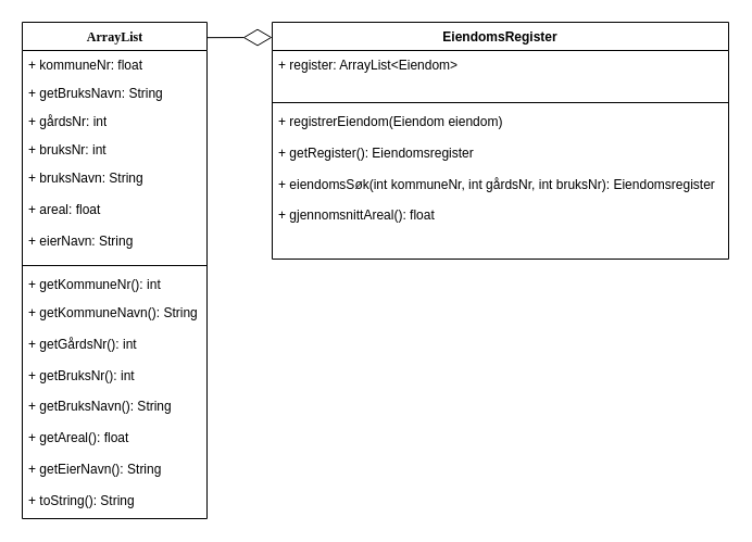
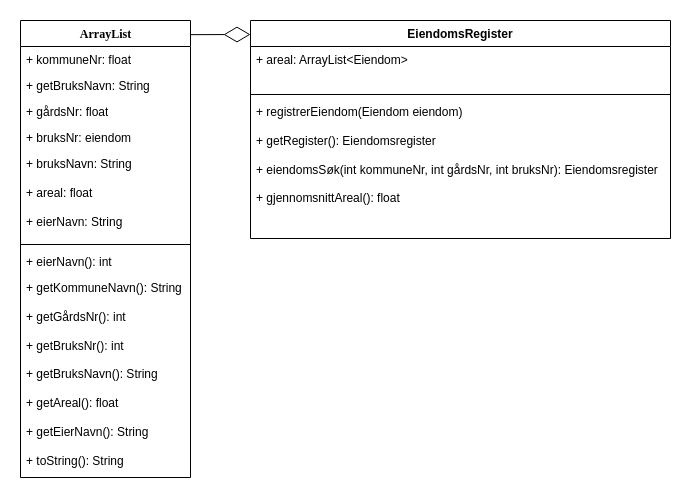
  <mxCell id="0" />
  <mxCell id="1" parent="0" />
  <mxCell id="2" value="ArrayList" style="swimlane;html=1;fontStyle=1;align=center;verticalAlign=top;childLayout=stackLayout;horizontal=1;startSize=26;horizontalStack=0;resizeParent=1;resizeLast=0;collapsible=1;marginBottom=0;swimlaneFillColor=#ffffff;rounded=0;shadow=0;comic=0;labelBackgroundColor=none;strokeWidth=1;fillColor=none;fontFamily=Verdana;fontSize=12" parent="1" vertex="1"><mxGeometry x="20" y="20" width="170" height="457" as="geometry" /></mxCell>
  <mxCell id="3" value="+ kommuneNr: float&lt;br&gt;&lt;br&gt;" style="text;html=1;strokeColor=none;fillColor=none;align=left;verticalAlign=top;spacingLeft=4;spacingRight=4;whiteSpace=wrap;overflow=hidden;rotatable=0;points=[[0,0.5],[1,0.5]];portConstraint=eastwest;" parent="2" vertex="1"><mxGeometry y="26" width="170" height="26" as="geometry" /></mxCell>
  <mxCell id="4" value="+ getBruksNavn: String" style="text;html=1;strokeColor=none;fillColor=none;align=left;verticalAlign=top;spacingLeft=4;spacingRight=4;whiteSpace=wrap;overflow=hidden;rotatable=0;points=[[0,0.5],[1,0.5]];portConstraint=eastwest;" parent="2" vertex="1"><mxGeometry y="52" width="170" height="26" as="geometry" /></mxCell>
- <mxCell id="5" value="+ gårdsNr: int" style="text;html=1;strokeColor=none;fillColor=none;align=left;verticalAlign=top;spacingLeft=4;spacingRight=4;whiteSpace=wrap;overflow=hidden;rotatable=0;points=[[0,0.5],[1,0.5]];portConstraint=eastwest;" parent="2" vertex="1"><mxGeometry y="78" width="170" height="26" as="geometry" /></mxCell>
- <mxCell id="6" value="+ bruksNr: int" style="text;html=1;strokeColor=none;fillColor=none;align=left;verticalAlign=top;spacingLeft=4;spacingRight=4;whiteSpace=wrap;overflow=hidden;rotatable=0;points=[[0,0.5],[1,0.5]];portConstraint=eastwest;" parent="2" vertex="1"><mxGeometry y="104" width="170" height="26" as="geometry" /></mxCell>
+ <mxCell id="5" value="+ gårdsNr: float" style="text;html=1;strokeColor=none;fillColor=none;align=left;verticalAlign=top;spacingLeft=4;spacingRight=4;whiteSpace=wrap;overflow=hidden;rotatable=0;points=[[0,0.5],[1,0.5]];portConstraint=eastwest;" parent="2" vertex="1"><mxGeometry y="78" width="170" height="26" as="geometry" /></mxCell>
+ <mxCell id="6" value="+ bruksNr: eiendom" style="text;html=1;strokeColor=none;fillColor=none;align=left;verticalAlign=top;spacingLeft=4;spacingRight=4;whiteSpace=wrap;overflow=hidden;rotatable=0;points=[[0,0.5],[1,0.5]];portConstraint=eastwest;" parent="2" vertex="1"><mxGeometry y="104" width="170" height="26" as="geometry" /></mxCell>
  <mxCell id="7" value="+ bruksNavn: String&lt;br&gt;&lt;br&gt;+ areal: float&lt;br&gt;&lt;br&gt;+ eierNavn: String" style="text;html=1;strokeColor=none;fillColor=none;align=left;verticalAlign=top;spacingLeft=4;spacingRight=4;whiteSpace=wrap;overflow=hidden;rotatable=0;points=[[0,0.5],[1,0.5]];portConstraint=eastwest;" parent="2" vertex="1"><mxGeometry y="130" width="170" height="90" as="geometry" /></mxCell>
  <mxCell id="8" value="" style="line;html=1;strokeWidth=1;fillColor=none;align=left;verticalAlign=middle;spacingTop=-1;spacingLeft=3;spacingRight=3;rotatable=0;labelPosition=right;points=[];portConstraint=eastwest;" parent="2" vertex="1"><mxGeometry y="220" width="170" height="8" as="geometry" /></mxCell>
- <mxCell id="9" value="+ getKommuneNr(): int" style="text;html=1;strokeColor=none;fillColor=none;align=left;verticalAlign=top;spacingLeft=4;spacingRight=4;whiteSpace=wrap;overflow=hidden;rotatable=0;points=[[0,0.5],[1,0.5]];portConstraint=eastwest;" parent="2" vertex="1"><mxGeometry y="228" width="170" height="26" as="geometry" /></mxCell>
+ <mxCell id="9" value="+ eierNavn(): int" style="text;html=1;strokeColor=none;fillColor=none;align=left;verticalAlign=top;spacingLeft=4;spacingRight=4;whiteSpace=wrap;overflow=hidden;rotatable=0;points=[[0,0.5],[1,0.5]];portConstraint=eastwest;" parent="2" vertex="1"><mxGeometry y="228" width="170" height="26" as="geometry" /></mxCell>
  <mxCell id="10" value="+ getKommuneNavn(): String&lt;br&gt;&lt;br&gt;+ getGårdsNr(): int&lt;br&gt;&lt;br&gt;+ getBruksNr(): int&lt;br&gt;&lt;br&gt;+ getBruksNavn(): String&lt;br&gt;&lt;br&gt;+ getAreal(): float&lt;br&gt;&lt;br&gt;+ getEierNavn(): String&lt;br&gt;&lt;br&gt;+ toString(): String" style="text;html=1;strokeColor=none;fillColor=none;align=left;verticalAlign=top;spacingLeft=4;spacingRight=4;whiteSpace=wrap;overflow=hidden;rotatable=0;points=[[0,0.5],[1,0.5]];portConstraint=eastwest;" parent="2" vertex="1"><mxGeometry y="254" width="170" height="196" as="geometry" /></mxCell>
  <mxCell id="11" value="EiendomsRegister" style="swimlane;fontStyle=1;align=center;verticalAlign=top;childLayout=stackLayout;horizontal=1;startSize=26;horizontalStack=0;resizeParent=1;resizeParentMax=0;resizeLast=0;collapsible=1;marginBottom=0;whiteSpace=wrap;html=1;" parent="1" vertex="1"><mxGeometry x="250" y="20" width="420" height="218" as="geometry"><mxRectangle x="430" y="80" width="150" height="30" as="alternateBounds" /></mxGeometry></mxCell>
- <mxCell id="12" value="+ register: ArrayList&amp;lt;Eiendom&amp;gt;&lt;br&gt;" style="text;strokeColor=none;fillColor=none;align=left;verticalAlign=top;spacingLeft=4;spacingRight=4;overflow=hidden;rotatable=0;points=[[0,0.5],[1,0.5]];portConstraint=eastwest;whiteSpace=wrap;html=1;" parent="11" vertex="1"><mxGeometry y="26" width="420" height="44" as="geometry" /></mxCell>
+ <mxCell id="12" value="+ areal: ArrayList&amp;lt;Eiendom&amp;gt;&lt;br&gt;" style="text;strokeColor=none;fillColor=none;align=left;verticalAlign=top;spacingLeft=4;spacingRight=4;overflow=hidden;rotatable=0;points=[[0,0.5],[1,0.5]];portConstraint=eastwest;whiteSpace=wrap;html=1;" parent="11" vertex="1"><mxGeometry y="26" width="420" height="44" as="geometry" /></mxCell>
  <mxCell id="13" value="" style="line;strokeWidth=1;fillColor=none;align=left;verticalAlign=middle;spacingTop=-1;spacingLeft=3;spacingRight=3;rotatable=0;labelPosition=right;points=[];portConstraint=eastwest;strokeColor=inherit;" parent="11" vertex="1"><mxGeometry y="70" width="420" height="8" as="geometry" /></mxCell>
  <mxCell id="14" value="+ registrerEiendom(Eiendom eiendom)&lt;br&gt;&lt;br&gt;+ getRegister(): Eiendomsregister&lt;br&gt;&lt;br&gt;+ eiendomsSøk(int kommuneNr, int gårdsNr, int bruksNr): Eiendomsregister&lt;br&gt;&lt;br&gt;+ gjennomsnittAreal(): float" style="text;strokeColor=none;fillColor=none;align=left;verticalAlign=top;spacingLeft=4;spacingRight=4;overflow=hidden;rotatable=0;points=[[0,0.5],[1,0.5]];portConstraint=eastwest;whiteSpace=wrap;html=1;" parent="11" vertex="1"><mxGeometry y="78" width="420" height="140" as="geometry" /></mxCell>
  <mxCell id="15" value="" style="endArrow=diamondThin;endFill=0;endSize=24;html=1;rounded=0;exitX=1.002;exitY=0.031;exitDx=0;exitDy=0;exitPerimeter=0;" edge="1" parent="1" source="2"><mxGeometry width="160" relative="1" as="geometry"><mxPoint x="230" y="187" as="sourcePoint" /><mxPoint x="250" y="34" as="targetPoint" /></mxGeometry></mxCell>
